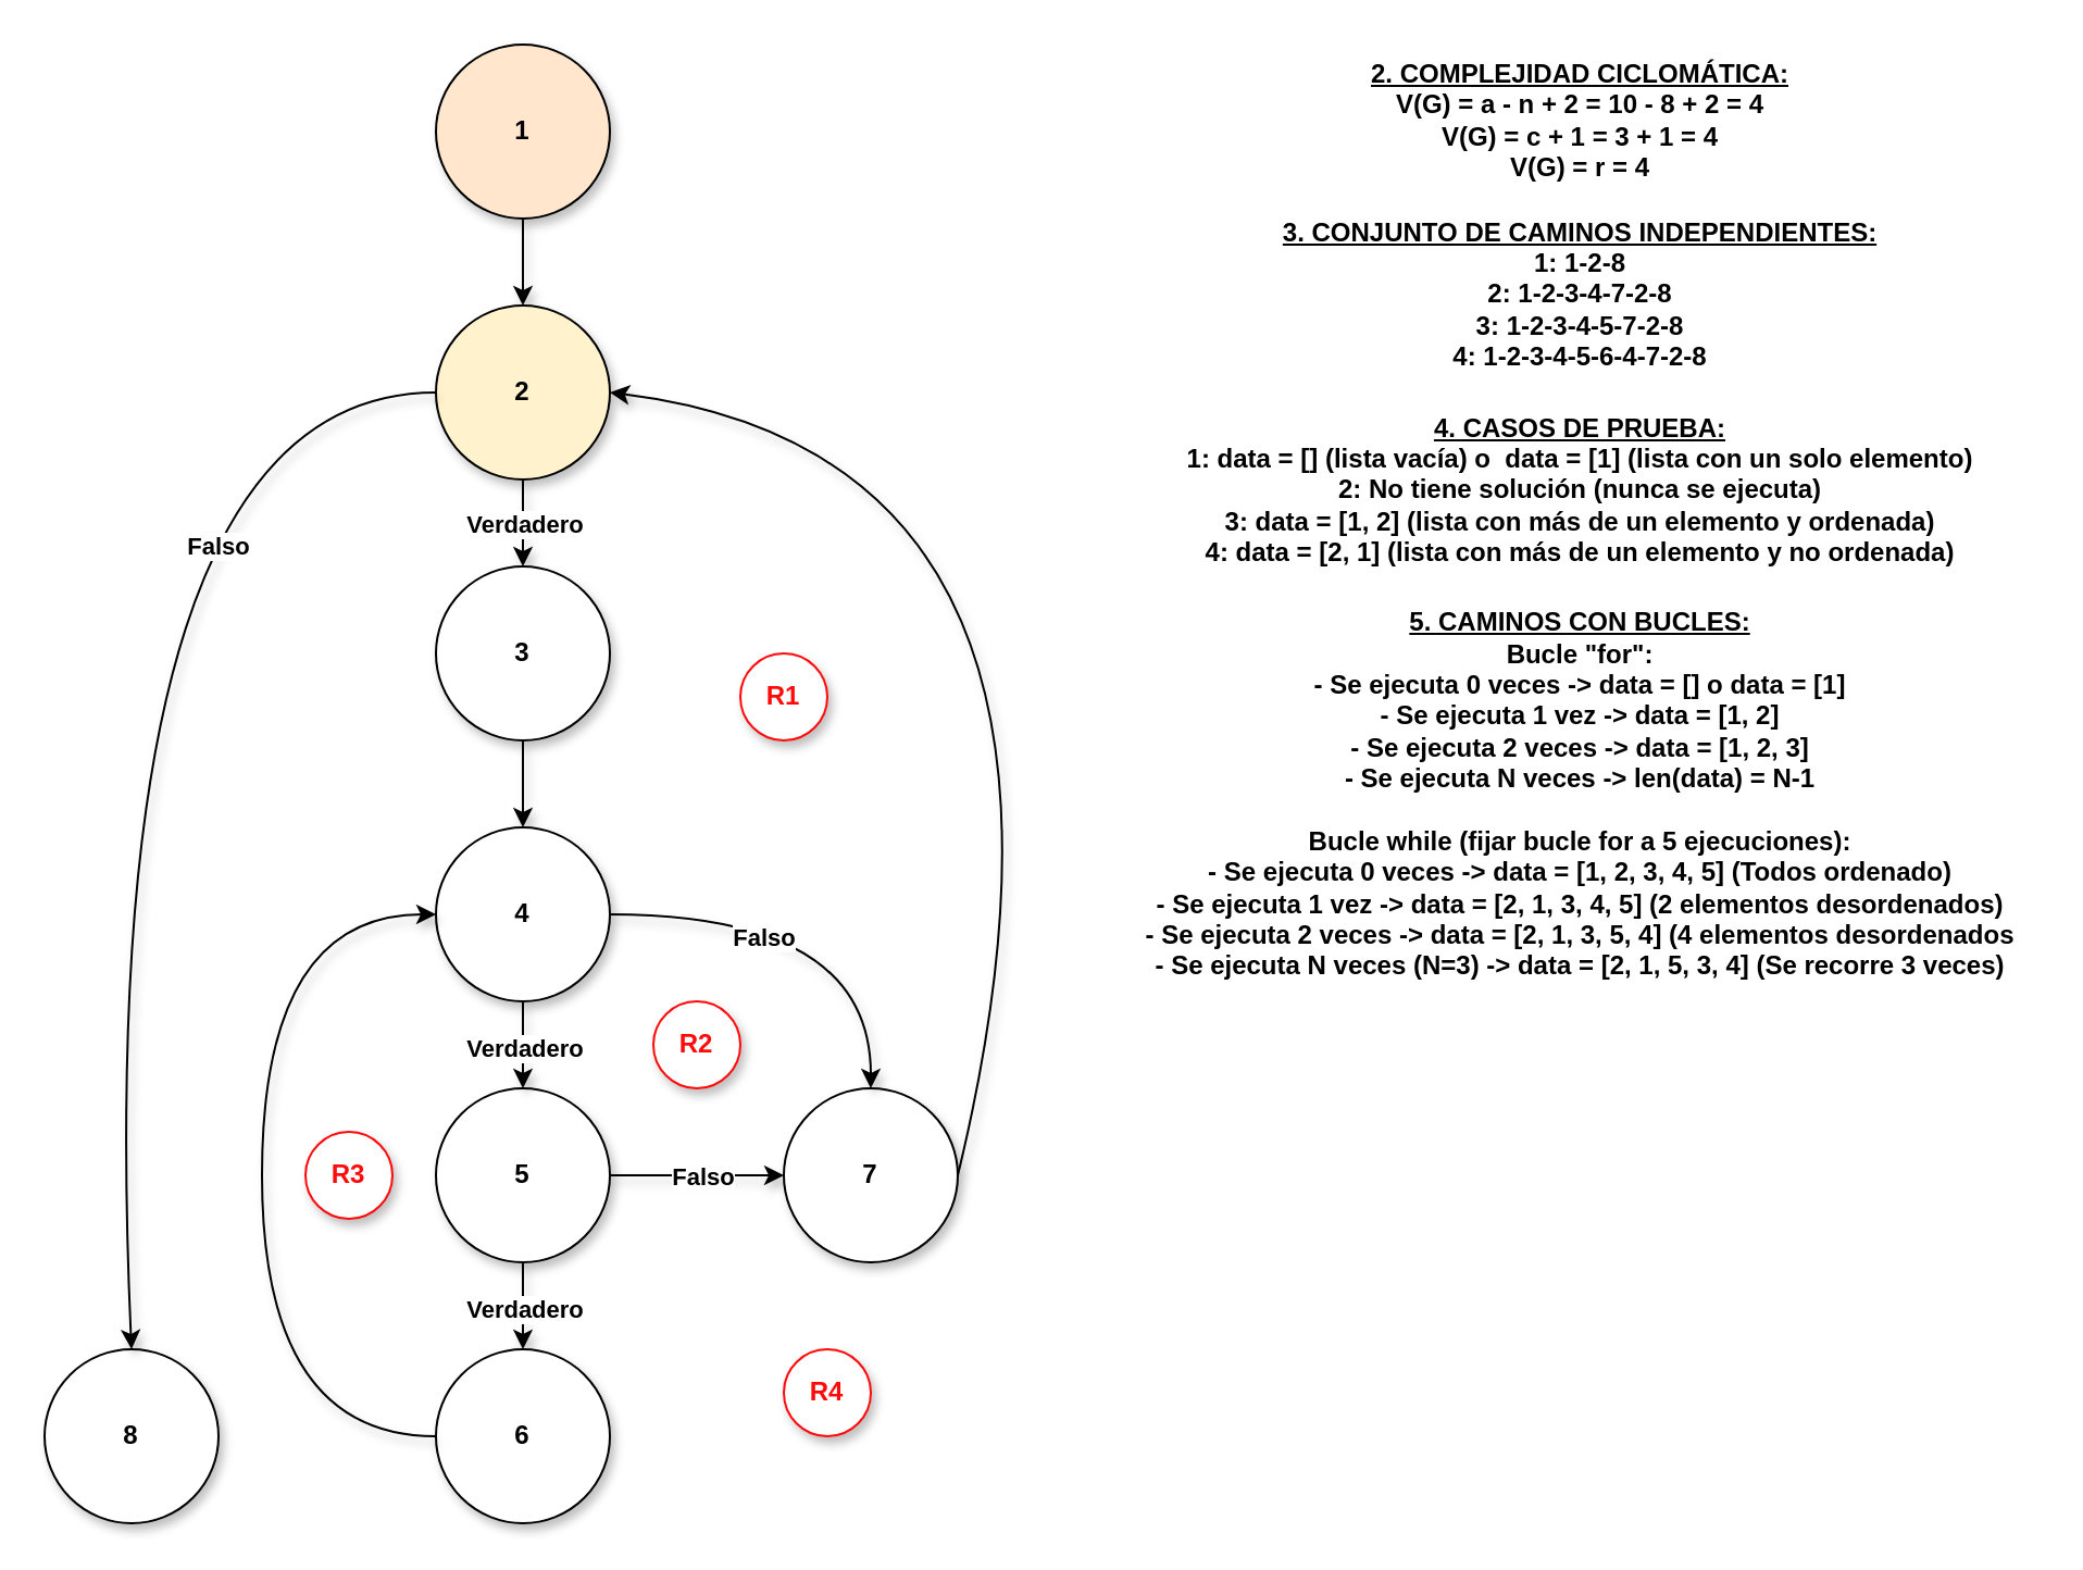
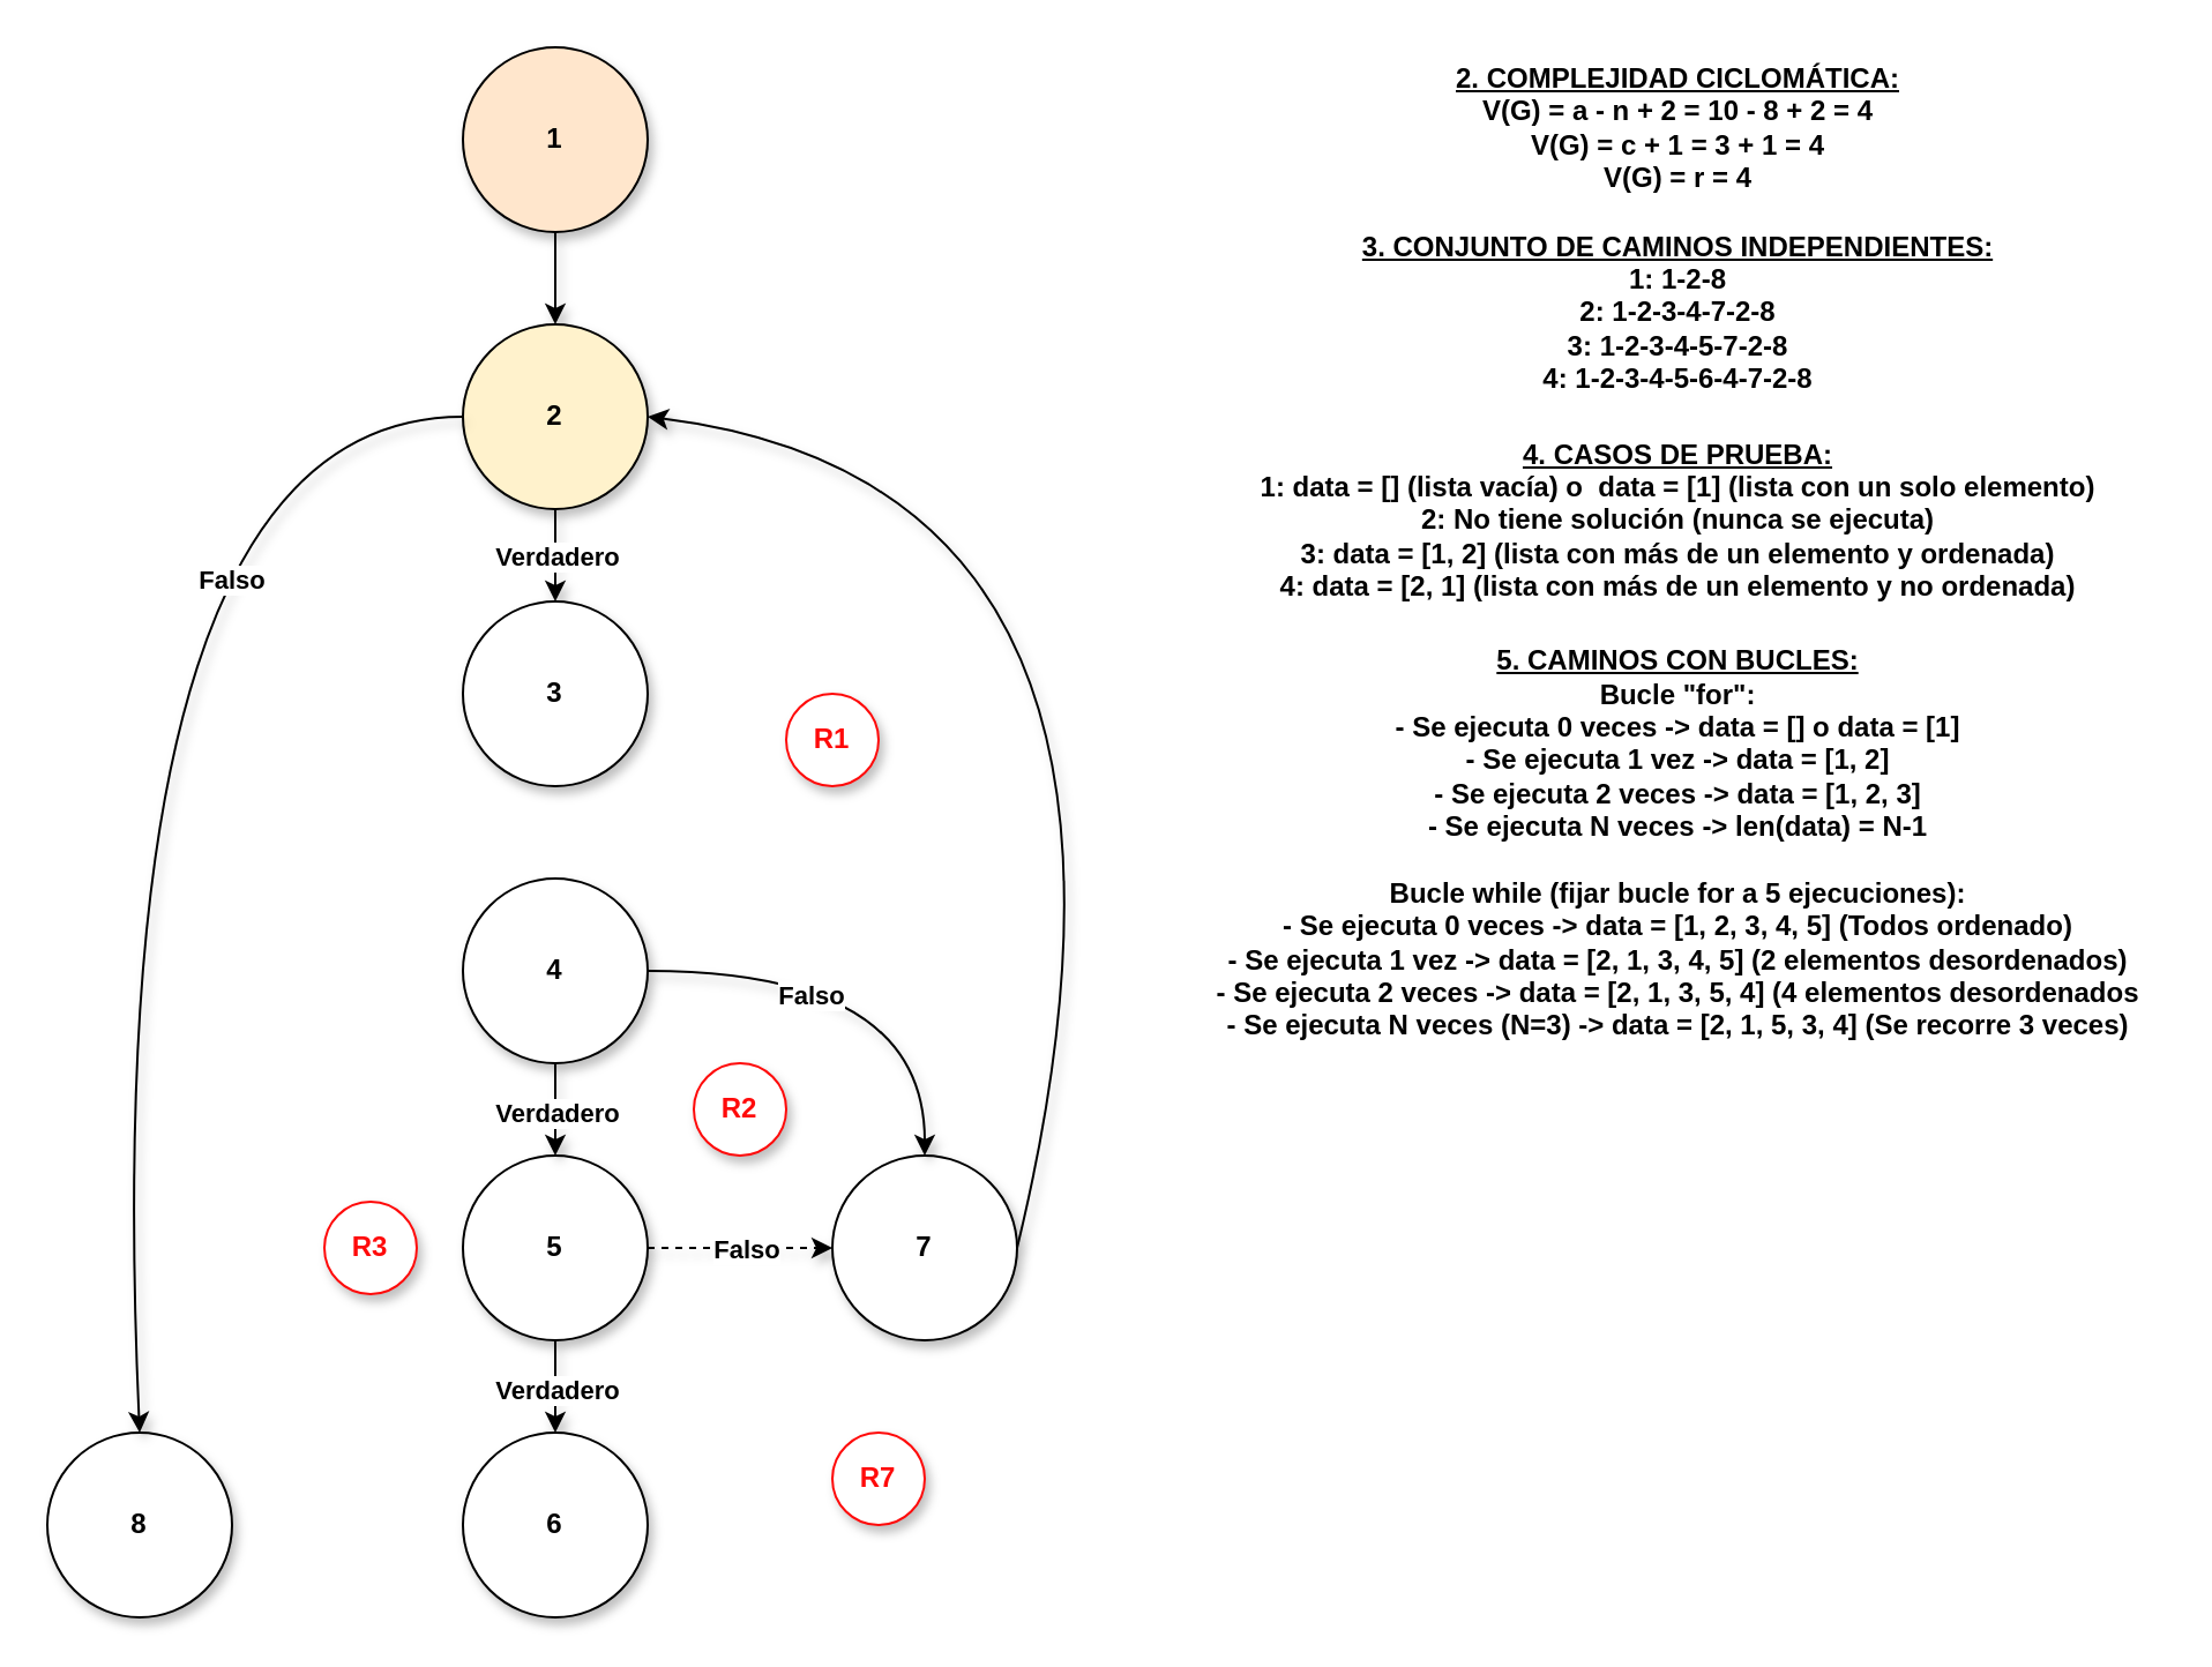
  <mxCell id="0" />
  <mxCell id="1" parent="0" />
  <mxCell id="2" style="edgeStyle=orthogonalEdgeStyle;rounded=0;orthogonalLoop=1;jettySize=auto;html=1;exitX=0.5;exitY=1;exitDx=0;exitDy=0;entryX=0.5;entryY=0;entryDx=0;entryDy=0;shadow=1;" parent="1" source="3" target="6" edge="1"><mxGeometry relative="1" as="geometry" /></mxCell>
  <mxCell id="3" value="&lt;b&gt;1&lt;/b&gt;" style="ellipse;whiteSpace=wrap;html=1;aspect=fixed;shadow=1;fillColor=#ffe6cc;" parent="1" vertex="1"><mxGeometry x="200" y="20" width="80" height="80" as="geometry" /></mxCell>
  <mxCell id="4" style="edgeStyle=orthogonalEdgeStyle;rounded=0;orthogonalLoop=1;jettySize=auto;html=1;exitX=0.5;exitY=1;exitDx=0;exitDy=0;entryX=0.5;entryY=0;entryDx=0;entryDy=0;shadow=1;" parent="1" source="6" target="8" edge="1"><mxGeometry relative="1" as="geometry" /></mxCell>
  <mxCell id="5" value="&lt;b&gt;Verdadero&lt;/b&gt;" style="edgeLabel;html=1;align=center;verticalAlign=middle;resizable=0;points=[];shadow=1;" parent="4" vertex="1" connectable="0"><mxGeometry x="-0.15" relative="1" as="geometry"><mxPoint y="3" as="offset" /></mxGeometry></mxCell>
  <mxCell id="6" value="&lt;b&gt;2&lt;/b&gt;" style="ellipse;whiteSpace=wrap;html=1;aspect=fixed;shadow=1;fillColor=#fff2cc;" parent="1" vertex="1"><mxGeometry x="200" y="140" width="80" height="80" as="geometry" /></mxCell>
- <mxCell id="7" style="edgeStyle=orthogonalEdgeStyle;rounded=0;orthogonalLoop=1;jettySize=auto;html=1;exitX=0.5;exitY=1;exitDx=0;exitDy=0;entryX=0.5;entryY=0;entryDx=0;entryDy=0;shadow=1;" parent="1" source="8" target="18" edge="1"><mxGeometry relative="1" as="geometry" /></mxCell>
  <mxCell id="8" value="&lt;b&gt;3&lt;/b&gt;" style="ellipse;whiteSpace=wrap;html=1;aspect=fixed;shadow=1;" parent="1" vertex="1"><mxGeometry x="200" y="260" width="80" height="80" as="geometry" /></mxCell>
  <mxCell id="9" style="edgeStyle=orthogonalEdgeStyle;rounded=0;orthogonalLoop=1;jettySize=auto;html=1;exitX=0.5;exitY=1;exitDx=0;exitDy=0;entryX=0.5;entryY=0;entryDx=0;entryDy=0;shadow=1;" parent="1" source="13" target="14" edge="1"><mxGeometry relative="1" as="geometry" /></mxCell>
  <mxCell id="10" value="&lt;b&gt;Verdadero&lt;/b&gt;" style="edgeLabel;html=1;align=center;verticalAlign=middle;resizable=0;points=[];shadow=1;" parent="9" vertex="1" connectable="0"><mxGeometry x="0.05" y="3" relative="1" as="geometry"><mxPoint x="-3" as="offset" /></mxGeometry></mxCell>
- <mxCell id="11" style="edgeStyle=orthogonalEdgeStyle;rounded=0;orthogonalLoop=1;jettySize=auto;html=1;exitX=1;exitY=0.5;exitDx=0;exitDy=0;entryX=0;entryY=0.5;entryDx=0;entryDy=0;shadow=1;" parent="1" source="13" target="15" edge="1"><mxGeometry relative="1" as="geometry" /></mxCell>
+ <mxCell id="11" style="edgeStyle=orthogonalEdgeStyle;rounded=0;orthogonalLoop=1;jettySize=auto;html=1;exitX=1;exitY=0.5;exitDx=0;exitDy=0;entryX=0;entryY=0.5;entryDx=0;entryDy=0;shadow=1;dashed=1;" parent="1" source="13" target="15" edge="1"><mxGeometry relative="1" as="geometry" /></mxCell>
  <mxCell id="12" value="&lt;b&gt;Falso&lt;/b&gt;" style="edgeLabel;html=1;align=center;verticalAlign=middle;resizable=0;points=[];shadow=1;" parent="11" vertex="1" connectable="0"><mxGeometry x="0.05" y="-2" relative="1" as="geometry"><mxPoint y="-2" as="offset" /></mxGeometry></mxCell>
  <mxCell id="13" value="&lt;b&gt;5&lt;/b&gt;" style="ellipse;whiteSpace=wrap;html=1;aspect=fixed;shadow=1;" parent="1" vertex="1"><mxGeometry x="200" y="500" width="80" height="80" as="geometry" /></mxCell>
  <mxCell id="14" value="&lt;b&gt;6&lt;/b&gt;" style="ellipse;whiteSpace=wrap;html=1;aspect=fixed;shadow=1;" parent="1" vertex="1"><mxGeometry x="200" y="620" width="80" height="80" as="geometry" /></mxCell>
  <mxCell id="15" value="&lt;b&gt;7&lt;/b&gt;" style="ellipse;whiteSpace=wrap;html=1;aspect=fixed;shadow=1;" parent="1" vertex="1"><mxGeometry x="360" y="500" width="80" height="80" as="geometry" /></mxCell>
  <mxCell id="16" style="edgeStyle=orthogonalEdgeStyle;rounded=0;orthogonalLoop=1;jettySize=auto;html=1;exitX=0.5;exitY=1;exitDx=0;exitDy=0;entryX=0.5;entryY=0;entryDx=0;entryDy=0;shadow=1;" parent="1" source="18" target="13" edge="1"><mxGeometry relative="1" as="geometry" /></mxCell>
  <mxCell id="17" value="&lt;b&gt;Verdadero&lt;/b&gt;" style="edgeLabel;html=1;align=center;verticalAlign=middle;resizable=0;points=[];shadow=1;" parent="16" vertex="1" connectable="0"><mxGeometry x="0.05" y="1" relative="1" as="geometry"><mxPoint x="-1" as="offset" /></mxGeometry></mxCell>
  <mxCell id="18" value="&lt;b&gt;4&lt;/b&gt;" style="ellipse;whiteSpace=wrap;html=1;aspect=fixed;shadow=1;" parent="1" vertex="1"><mxGeometry x="200" y="380" width="80" height="80" as="geometry" /></mxCell>
  <mxCell id="19" value="&lt;b&gt;8&lt;/b&gt;" style="ellipse;whiteSpace=wrap;html=1;aspect=fixed;shadow=1;" parent="1" vertex="1"><mxGeometry x="20" y="620" width="80" height="80" as="geometry" /></mxCell>
  <mxCell id="20" value="" style="curved=1;endArrow=classic;html=1;rounded=0;entryX=1;entryY=0.5;entryDx=0;entryDy=0;shadow=1;" parent="1" target="6" edge="1"><mxGeometry width="50" height="50" relative="1" as="geometry"><mxPoint x="440" y="540" as="sourcePoint" /><mxPoint x="450" y="390" as="targetPoint" /><Array as="points"><mxPoint x="520" y="210" /></Array></mxGeometry></mxCell>
  <mxCell id="21" value="" style="curved=1;endArrow=classic;html=1;rounded=0;exitX=1;exitY=0.5;exitDx=0;exitDy=0;entryX=0.5;entryY=0;entryDx=0;entryDy=0;shadow=1;fontStyle=1" parent="1" source="18" target="15" edge="1"><mxGeometry width="50" height="50" relative="1" as="geometry"><mxPoint x="400" y="440" as="sourcePoint" /><mxPoint x="450" y="390" as="targetPoint" /><Array as="points"><mxPoint x="400" y="420" /></Array></mxGeometry></mxCell>
  <mxCell id="22" value="&lt;b&gt;Falso&lt;/b&gt;" style="edgeLabel;html=1;align=center;verticalAlign=middle;resizable=0;points=[];shadow=1;" parent="21" vertex="1" connectable="0"><mxGeometry x="-0.31" y="-12" relative="1" as="geometry"><mxPoint x="1" y="-2" as="offset" /></mxGeometry></mxCell>
- <mxCell id="23" value="" style="curved=1;endArrow=classic;html=1;rounded=0;exitX=0;exitY=0.5;exitDx=0;exitDy=0;entryX=0;entryY=0.5;entryDx=0;entryDy=0;shadow=1;" parent="1" source="14" target="18" edge="1"><mxGeometry width="50" height="50" relative="1" as="geometry"><mxPoint x="400" y="440" as="sourcePoint" /><mxPoint x="450" y="390" as="targetPoint" /><Array as="points"><mxPoint x="120" y="660" /><mxPoint x="120" y="420" /></Array></mxGeometry></mxCell>
  <mxCell id="24" value="" style="curved=1;endArrow=classic;html=1;rounded=0;entryX=0.5;entryY=0;entryDx=0;entryDy=0;exitX=0;exitY=0.5;exitDx=0;exitDy=0;shadow=1;fontStyle=1" parent="1" source="6" target="19" edge="1"><mxGeometry width="50" height="50" relative="1" as="geometry"><mxPoint x="400" y="440" as="sourcePoint" /><mxPoint x="450" y="390" as="targetPoint" /><Array as="points"><mxPoint x="40" y="180" /></Array></mxGeometry></mxCell>
  <mxCell id="25" value="&lt;b&gt;Falso&lt;/b&gt;" style="edgeLabel;html=1;align=center;verticalAlign=middle;resizable=0;points=[];shadow=1;" parent="24" vertex="1" connectable="0"><mxGeometry x="-0.275" y="15" relative="1" as="geometry"><mxPoint x="42" y="13" as="offset" /></mxGeometry></mxCell>
  <mxCell id="26" value="&lt;div&gt;&lt;b&gt;&lt;u&gt;2. COMPLEJIDAD CICLOMÁTICA:&lt;/u&gt;&lt;/b&gt;&lt;/div&gt;&lt;b&gt;V(G) =&amp;nbsp;a - n + 2 = 10 - 8 + 2 = 4&lt;/b&gt;&lt;div&gt;&lt;b&gt;V(G) = c + 1 = 3 + 1 = 4&lt;br&gt;V(G) = r = 4&lt;/b&gt;&lt;/div&gt;" style="text;html=1;align=center;verticalAlign=middle;resizable=0;points=[];autosize=1;strokeColor=none;fillColor=none;shadow=1;" parent="1" vertex="1"><mxGeometry x="616" y="20" width="220" height="70" as="geometry" /></mxCell>
  <mxCell id="27" value="&lt;font color=&quot;#ff0a0a&quot;&gt;&lt;b&gt;R1&lt;/b&gt;&lt;/font&gt;" style="ellipse;whiteSpace=wrap;html=1;aspect=fixed;strokeColor=#FF0A0A;shadow=1;" parent="1" vertex="1"><mxGeometry x="340" y="300" width="40" height="40" as="geometry" /></mxCell>
  <mxCell id="28" value="&lt;font color=&quot;#ff0a0a&quot;&gt;&lt;b&gt;R2&lt;/b&gt;&lt;/font&gt;" style="ellipse;whiteSpace=wrap;html=1;aspect=fixed;strokeColor=#FF0A0A;shadow=1;" parent="1" vertex="1"><mxGeometry x="300" y="460" width="40" height="40" as="geometry" /></mxCell>
  <mxCell id="29" value="&lt;font style=&quot;&quot; color=&quot;#ff0a0a&quot;&gt;R3&lt;/font&gt;" style="ellipse;whiteSpace=wrap;html=1;aspect=fixed;strokeColor=#FF0A0A;shadow=1;fontStyle=1" parent="1" vertex="1"><mxGeometry x="140" y="520" width="40" height="40" as="geometry" /></mxCell>
- <mxCell id="30" value="&lt;font color=&quot;#ff0a0a&quot;&gt;&lt;b&gt;R4&lt;/b&gt;&lt;/font&gt;" style="ellipse;whiteSpace=wrap;html=1;aspect=fixed;strokeColor=#FF0A0A;shadow=1;" parent="1" vertex="1"><mxGeometry x="360" y="620" width="40" height="40" as="geometry" /></mxCell>
+ <mxCell id="30" value="&lt;font color=&quot;#ff0a0a&quot;&gt;&lt;b&gt;R7&lt;/b&gt;&lt;/font&gt;" style="ellipse;whiteSpace=wrap;html=1;aspect=fixed;strokeColor=#FF0A0A;shadow=1;" parent="1" vertex="1"><mxGeometry x="360" y="620" width="40" height="40" as="geometry" /></mxCell>
  <mxCell id="31" value="&lt;div&gt;&lt;b&gt;&lt;u&gt;3. CONJUNTO DE CAMINOS INDEPENDIENTES:&lt;/u&gt;&lt;/b&gt;&lt;/div&gt;&lt;div&gt;&lt;b&gt;1: 1-2-8&lt;/b&gt;&lt;/div&gt;&lt;div&gt;&lt;b&gt;2:&amp;nbsp;&lt;/b&gt;&lt;b style=&quot;background-color: initial;&quot;&gt;1-2-3-4-7-2-8&lt;/b&gt;&lt;/div&gt;&lt;div&gt;&lt;b&gt;3:&amp;nbsp;&lt;/b&gt;&lt;b style=&quot;background-color: initial;&quot;&gt;1-2-3-4-5-7-2-8&lt;/b&gt;&lt;/div&gt;&lt;div&gt;&lt;b&gt;4: 1-2-3-4-5-6-4-7-2-8&lt;/b&gt;&lt;/div&gt;" style="text;html=1;align=center;verticalAlign=middle;resizable=0;points=[];autosize=1;strokeColor=none;fillColor=none;shadow=1;" parent="1" vertex="1"><mxGeometry x="576" y="90" width="300" height="90" as="geometry" /></mxCell>
  <mxCell id="32" value="&lt;b&gt;&lt;u&gt;4. CASOS DE PRUEBA:&lt;/u&gt;&lt;/b&gt;&lt;div&gt;&lt;b&gt;1: data = [] (lista vacía) o&amp;nbsp; data = [1] (lista con un solo elemento)&lt;/b&gt;&lt;/div&gt;&lt;div&gt;&lt;b&gt;2: No tiene solución (nunca se ejecuta)&lt;/b&gt;&lt;/div&gt;&lt;div&gt;&lt;b&gt;3: data = [1, 2] (lista con más de un elemento y ordenada)&lt;/b&gt;&lt;/div&gt;&lt;div&gt;&lt;b&gt;4: data = [2, 1] (lista con más de un elemento y no ordenada)&lt;/b&gt;&lt;/div&gt;" style="text;html=1;align=center;verticalAlign=middle;resizable=0;points=[];autosize=1;strokeColor=none;fillColor=none;shadow=1;" parent="1" vertex="1"><mxGeometry x="536" y="180" width="380" height="90" as="geometry" /></mxCell>
  <mxCell id="33" value="&lt;div&gt;&lt;b&gt;&lt;u&gt;5. CAMINOS CON BUCLES:&lt;/u&gt;&lt;/b&gt;&lt;/div&gt;&lt;div&gt;&lt;b&gt;Bucle &quot;for&quot;:&lt;/b&gt;&lt;/div&gt;&lt;div&gt;&lt;b&gt;- Se ejecuta 0 veces -&amp;gt; data = [] o data = [1]&lt;/b&gt;&lt;/div&gt;&lt;div&gt;&lt;b&gt;- Se ejecuta 1 vez -&amp;gt; data = [1, 2]&lt;/b&gt;&lt;/div&gt;&lt;div&gt;&lt;b&gt;- Se ejecuta 2 veces -&amp;gt; data = [1, 2, 3]&lt;/b&gt;&lt;/div&gt;&lt;div&gt;&lt;b style=&quot;background-color: initial;&quot;&gt;- Se ejecuta N veces -&amp;gt; len(data) = N-1&lt;/b&gt;&lt;br&gt;&lt;/div&gt;&lt;div&gt;&lt;b&gt;&lt;br&gt;&lt;/b&gt;&lt;/div&gt;&lt;div&gt;&lt;b style=&quot;background-color: initial;&quot;&gt;Bucle while (fijar bucle for a 5 ejecuciones):&lt;/b&gt;&lt;/div&gt;&lt;div&gt;&lt;b style=&quot;background-color: initial;&quot;&gt;- Se ejecuta 0 veces -&amp;gt; data = [1, 2, 3, 4, 5] (Todos ordenado)&lt;/b&gt;&lt;/div&gt;&lt;div&gt;&lt;b style=&quot;background-color: initial;&quot;&gt;- Se ejecuta 1 vez -&amp;gt; data = [2, 1, 3, 4, 5] (2 elementos desordenados)&lt;/b&gt;&lt;/div&gt;&lt;div&gt;&lt;b style=&quot;background-color: initial;&quot;&gt;- Se ejecuta 2 veces -&amp;gt; data = [2, 1, 3, 5, 4] (4 elementos desordenados&lt;/b&gt;&lt;/div&gt;&lt;div&gt;&lt;b style=&quot;background-color: initial;&quot;&gt;- Se ejecuta N veces (N=3) -&amp;gt; data = [2, 1, 5, 3, 4] (Se recorre 3 veces)&lt;/b&gt;&lt;/div&gt;" style="text;html=1;align=center;verticalAlign=middle;resizable=0;points=[];autosize=1;strokeColor=none;fillColor=none;shadow=1;" parent="1" vertex="1"><mxGeometry x="516" y="270" width="420" height="190" as="geometry" /></mxCell>
